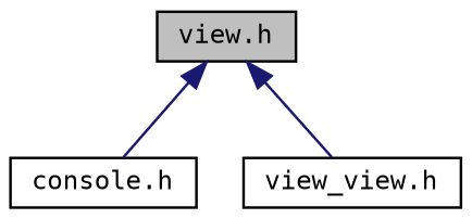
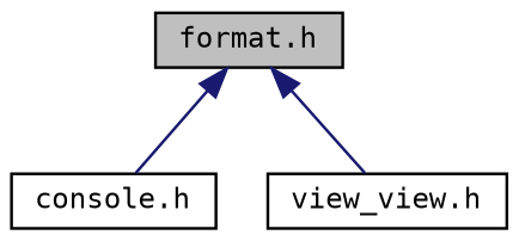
  digraph {
    fontname="DejaVu Sans Mono"
    node [color=black fillcolor=white fontname="DejaVu Sans Mono" fontsize=10 shape=record style=filled]
    edge [color=midnightblue dir=back fontname="DejaVu Sans Mono" fontsize=10 labelfontname=Helvetica labelfontsize=10 style=solid]
-   n1 [fillcolor=grey75 fontcolor=black height=0.2 label="view.h" width=0.4]
+   n1 [fillcolor=grey75 fontcolor=black height=0.2 label="format.h" width=0.4]
    n2 [height=0.2 label="console.h" width=0.4]
    n3 [height=0.2 label="view_view.h" width=0.4]
    n1 -> n2
    n1 -> n3
  }
